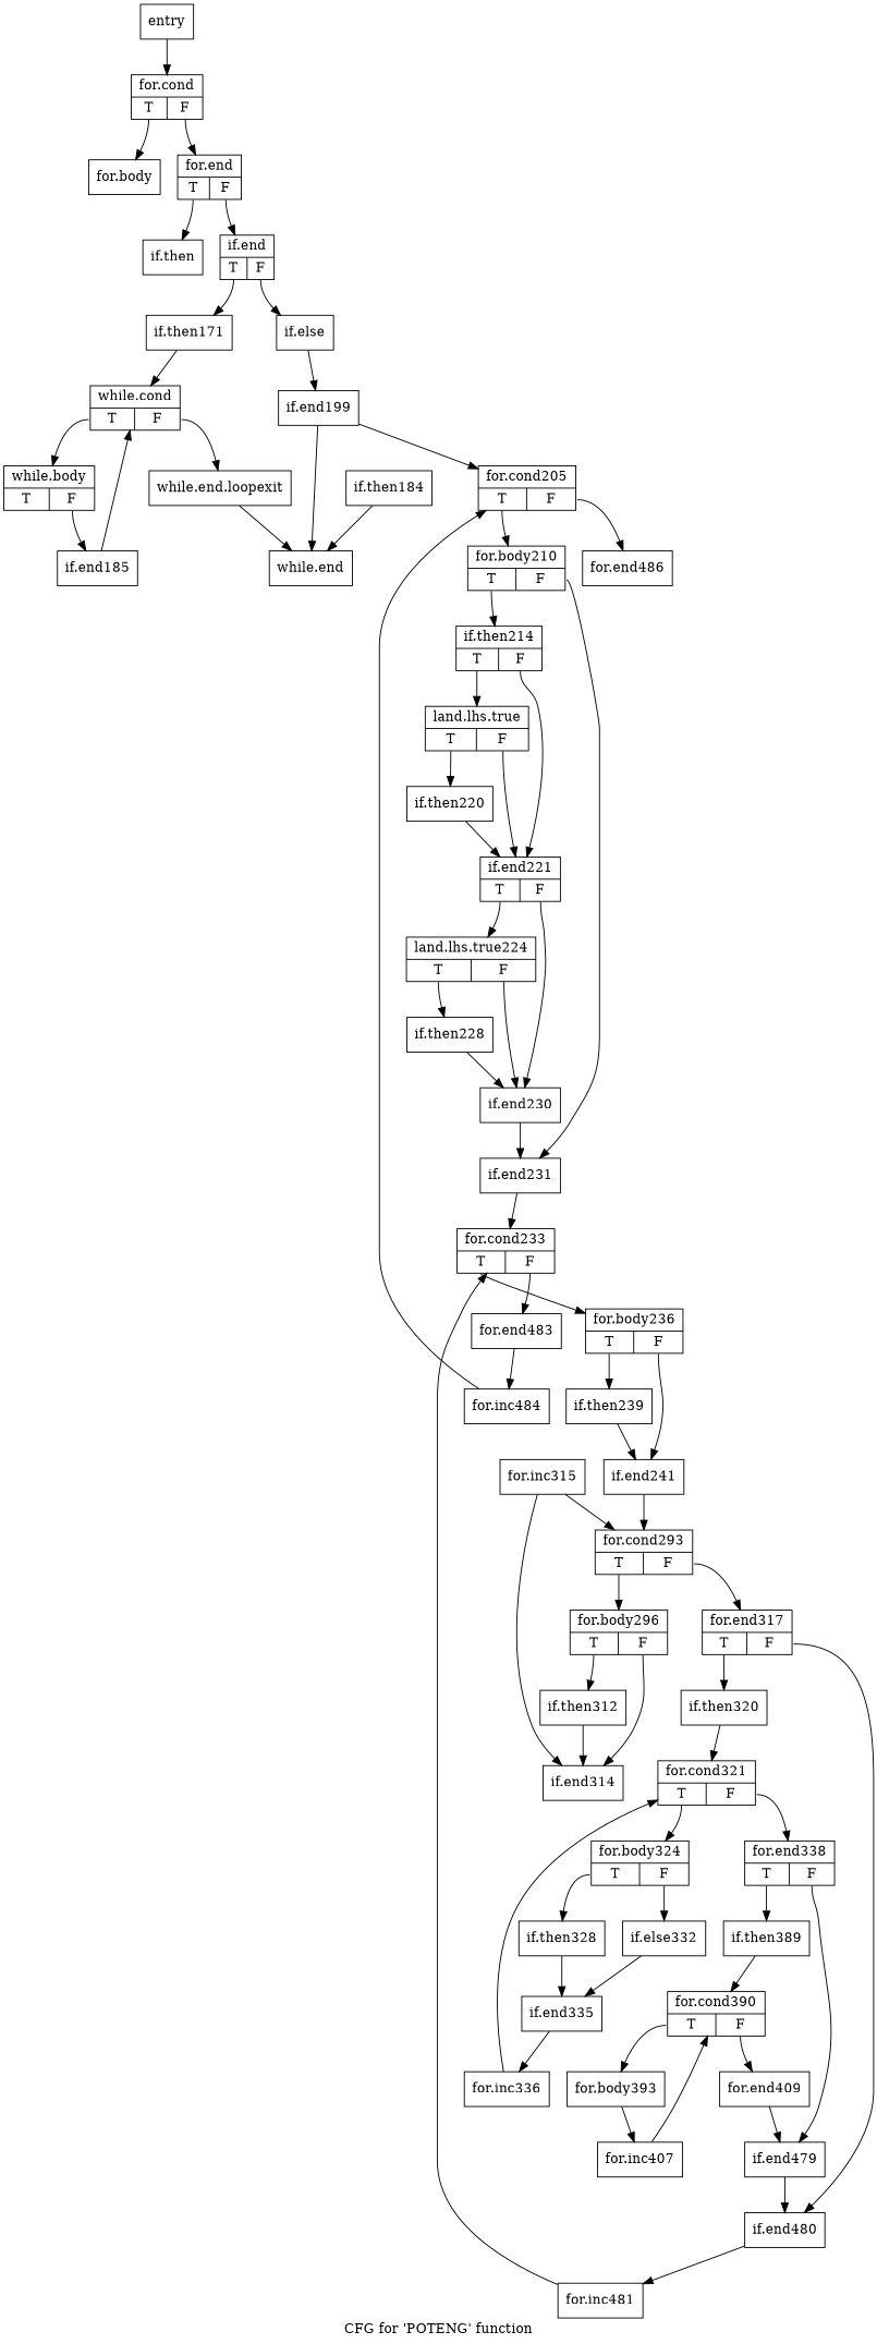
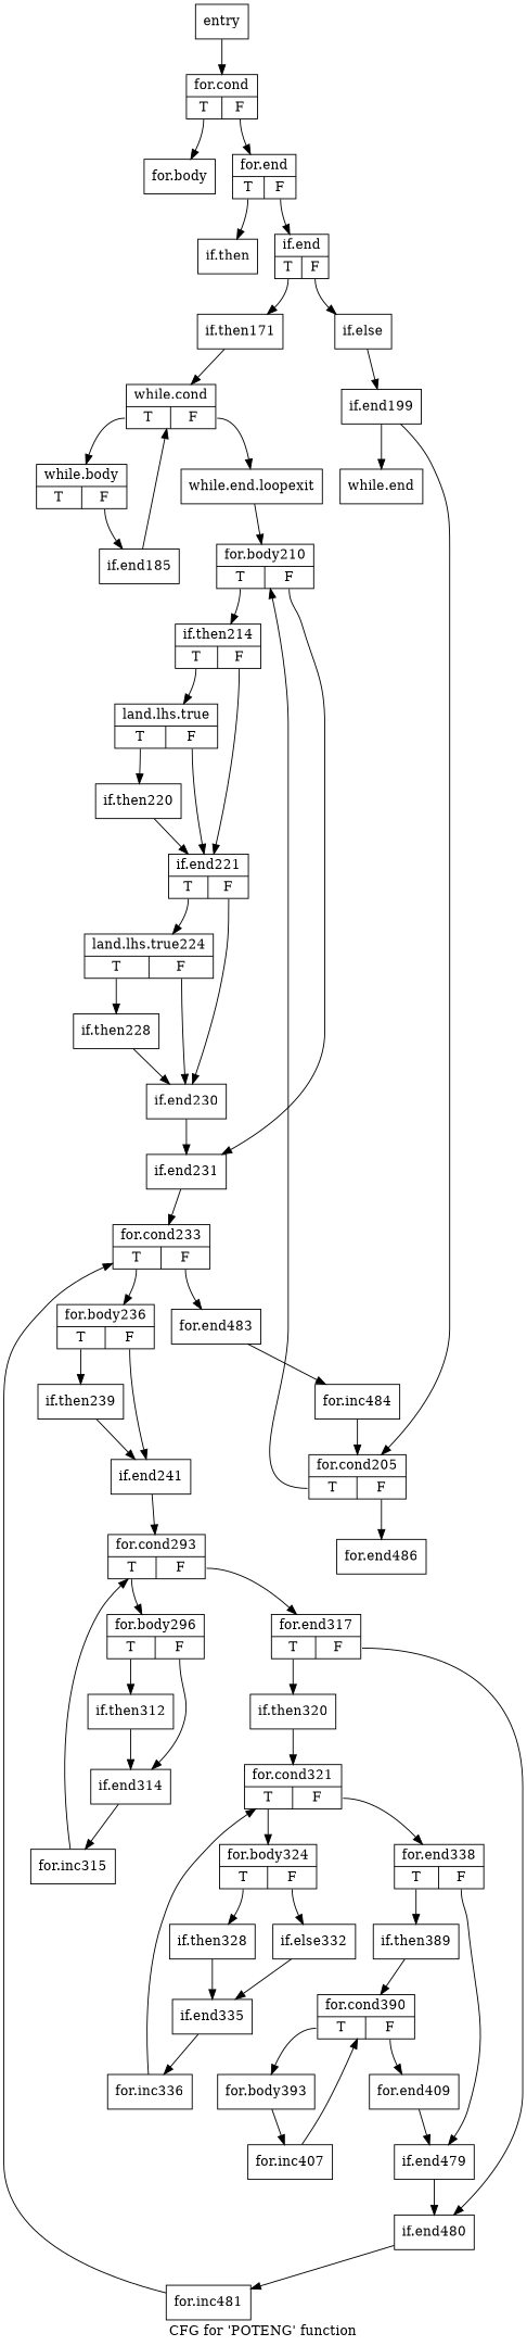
  digraph {
    label="CFG for 'POTENG' function"
    node [shape=record]
    n1 [label="{entry}"]
    n2 [label="{for.cond|{<s0>T|<s1>F}}"]
    n3 [label="{for.body}"]
    n4 [label="{for.end|{<s0>T|<s1>F}}"]
    n5 [label="{if.then}"]
    n6 [label="{if.end|{<s0>T|<s1>F}}"]
    n7 [label="{if.then171}"]
    n8 [label="{if.else}"]
    n9 [label="{while.cond|{<s0>T|<s1>F}}"]
    n10 [label="{if.end199}"]
    n11 [label="{while.body|{<s0>T|<s1>F}}"]
    n12 [label="{while.end.loopexit}"]
    n13 [label="{while.end}"]
    n14 [label="{for.cond205|{<s0>T|<s1>F}}"]
    n15 [label="{if.end185}"]
-   n16 [label="{if.then184}"]
    n17 [label="{for.body210|{<s0>T|<s1>F}}"]
    n18 [label="{for.end486}"]
    n19 [label="{if.then214|{<s0>T|<s1>F}}"]
    n20 [label="{if.end231}"]
    n21 [label="{land.lhs.true|{<s0>T|<s1>F}}"]
    n22 [label="{if.end221|{<s0>T|<s1>F}}"]
    n23 [label="{for.cond233|{<s0>T|<s1>F}}"]
    n24 [label="{if.then220}"]
    n25 [label="{land.lhs.true224|{<s0>T|<s1>F}}"]
    n26 [label="{if.end230}"]
    n27 [label="{for.body236|{<s0>T|<s1>F}}"]
    n28 [label="{for.end483}"]
    n29 [label="{if.then228}"]
    n30 [label="{if.then239}"]
    n31 [label="{if.end241}"]
    n32 [label="{for.inc484}"]
    n33 [label="{for.cond293|{<s0>T|<s1>F}}"]
    n34 [label="{for.body296|{<s0>T|<s1>F}}"]
    n35 [label="{for.end317|{<s0>T|<s1>F}}"]
    n36 [label="{if.then312}"]
    n37 [label="{if.end314}"]
    n38 [label="{if.then320}"]
    n39 [label="{if.end480}"]
    n40 [label="{for.inc315}"]
    n41 [label="{for.cond321|{<s0>T|<s1>F}}"]
    n42 [label="{for.inc481}"]
    n43 [label="{for.body324|{<s0>T|<s1>F}}"]
    n44 [label="{for.end338|{<s0>T|<s1>F}}"]
    n45 [label="{if.then328}"]
    n46 [label="{if.else332}"]
    n47 [label="{if.then389}"]
    n48 [label="{if.end479}"]
    n49 [label="{if.end335}"]
    n50 [label="{for.cond390|{<s0>T|<s1>F}}"]
    n51 [label="{for.inc336}"]
    n52 [label="{for.body393}"]
    n53 [label="{for.end409}"]
    n54 [label="{for.inc407}"]
    n1 -> n2
    n2 -> n3 [tailport=s0]
    n2 -> n4 [tailport=s1]
    n4 -> n5 [tailport=s0]
    n4 -> n6 [tailport=s1]
    n6 -> n7 [tailport=s0]
    n6 -> n8 [tailport=s1]
    n7 -> n9
    n8 -> n10
    n9 -> n11 [tailport=s0]
    n9 -> n12 [tailport=s1]
    n10 -> n13
    n10 -> n14
    n11 -> n15 [tailport=s1]
-   n12 -> n13
+   n12 -> n17
    n14 -> n17 [tailport=s0]
    n14 -> n18 [tailport=s1]
    n15 -> n9
-   n16 -> n13
    n17 -> n19 [tailport=s0]
    n17 -> n20 [tailport=s1]
    n19 -> n21 [tailport=s0]
    n19 -> n22 [tailport=s1]
    n20 -> n23
    n21 -> n22 [tailport=s1]
    n21 -> n24 [tailport=s0]
    n22 -> n25 [tailport=s0]
    n22 -> n26 [tailport=s1]
    n23 -> n27 [tailport=s0]
    n23 -> n28 [tailport=s1]
    n24 -> n22
    n25 -> n26 [tailport=s1]
    n25 -> n29 [tailport=s0]
    n26 -> n20
    n27 -> n30 [tailport=s0]
    n27 -> n31 [tailport=s1]
    n28 -> n32
    n29 -> n26
    n30 -> n31
    n31 -> n33
    n32 -> n14
    n33 -> n34 [tailport=s0]
    n33 -> n35 [tailport=s1]
    n34 -> n36 [tailport=s0]
    n34 -> n37 [tailport=s1]
    n35 -> n38 [tailport=s0]
    n35 -> n39 [tailport=s1]
    n36 -> n37
-   n40 -> n37
+   n37 -> n40
    n38 -> n41
    n39 -> n42
    n40 -> n33
    n41 -> n43 [tailport=s0]
    n41 -> n44 [tailport=s1]
    n42 -> n23
    n43 -> n45 [tailport=s0]
    n43 -> n46 [tailport=s1]
    n44 -> n47 [tailport=s0]
    n44 -> n48 [tailport=s1]
    n45 -> n49
    n46 -> n49
    n47 -> n50
    n48 -> n39
    n49 -> n51
    n50 -> n52 [tailport=s0]
    n50 -> n53 [tailport=s1]
    n51 -> n41
    n52 -> n54
    n53 -> n48
    n54 -> n50
  }
